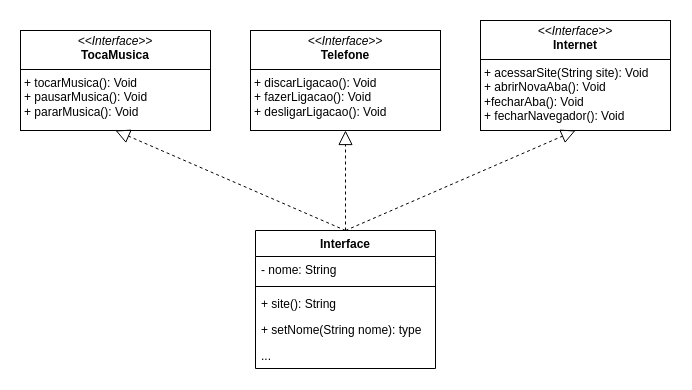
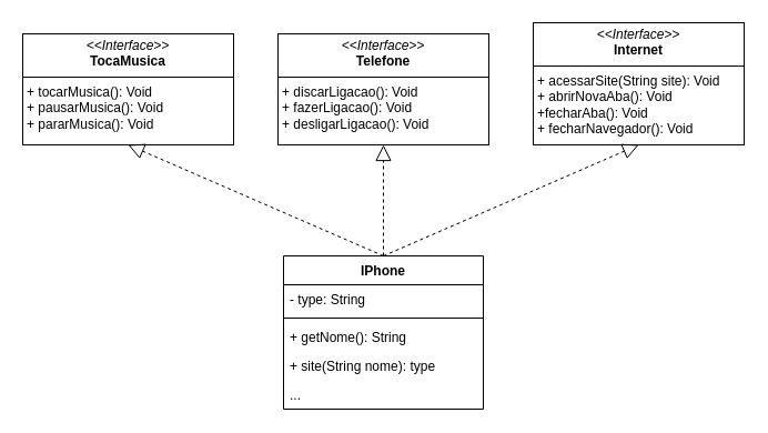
  <mxCell id="0" />
  <mxCell id="1" parent="0" />
  <mxCell id="2" value="&lt;p style=&quot;margin:0px;margin-top:4px;text-align:center;&quot;&gt;&lt;i&gt;&amp;lt;&amp;lt;Interface&amp;gt;&amp;gt;&lt;/i&gt;&lt;br&gt;&lt;b&gt;TocaMusica&lt;/b&gt;&lt;/p&gt;&lt;hr size=&quot;1&quot; style=&quot;border-style:solid;&quot;&gt;&lt;p style=&quot;margin:0px;margin-left:4px;&quot;&gt;+ tocarMusica(): Void&lt;br&gt;+ pausarMusica(): Void&lt;/p&gt;&lt;p style=&quot;margin:0px;margin-left:4px;&quot;&gt;+ pararMusica(): Void&lt;/p&gt;" style="verticalAlign=top;align=left;overflow=fill;html=1;whiteSpace=wrap;" vertex="1" parent="1"><mxGeometry x="20" y="30" width="190" height="100" as="geometry" /></mxCell>
  <mxCell id="3" value="&lt;p style=&quot;margin:0px;margin-top:4px;text-align:center;&quot;&gt;&lt;i&gt;&amp;lt;&amp;lt;Interface&amp;gt;&amp;gt;&lt;/i&gt;&lt;br&gt;&lt;b&gt;Telefone&lt;/b&gt;&lt;/p&gt;&lt;hr size=&quot;1&quot; style=&quot;border-style:solid;&quot;&gt;&lt;p style=&quot;margin:0px;margin-left:4px;&quot;&gt;+ discarLigacao(): Void&lt;br&gt;+ fazerLigacao(): Void&lt;/p&gt;&lt;p style=&quot;margin:0px;margin-left:4px;&quot;&gt;+ desligarLigacao(): Void&lt;/p&gt;" style="verticalAlign=top;align=left;overflow=fill;html=1;whiteSpace=wrap;" vertex="1" parent="1"><mxGeometry x="250" y="30" width="190" height="100" as="geometry" /></mxCell>
  <mxCell id="4" value="&lt;p style=&quot;margin:0px;margin-top:4px;text-align:center;&quot;&gt;&lt;i&gt;&amp;lt;&amp;lt;Interface&amp;gt;&amp;gt;&lt;/i&gt;&lt;br&gt;&lt;b&gt;Internet&lt;/b&gt;&lt;/p&gt;&lt;hr size=&quot;1&quot; style=&quot;border-style:solid;&quot;&gt;&lt;p style=&quot;margin:0px;margin-left:4px;&quot;&gt;+ acessarSite(String site): Void&lt;br&gt;+ abrirNovaAba(): Void&lt;/p&gt;&lt;p style=&quot;margin:0px;margin-left:4px;&quot;&gt;+fecharAba(): Void&lt;/p&gt;&lt;p style=&quot;margin:0px;margin-left:4px;&quot;&gt;+ fecharNavegador(): Void&lt;/p&gt;" style="verticalAlign=top;align=left;overflow=fill;html=1;whiteSpace=wrap;" vertex="1" parent="1"><mxGeometry x="480" y="20" width="190" height="110" as="geometry" /></mxCell>
- <mxCell id="5" value="Interface" style="swimlane;fontStyle=1;align=center;verticalAlign=top;childLayout=stackLayout;horizontal=1;startSize=26;horizontalStack=0;resizeParent=1;resizeParentMax=0;resizeLast=0;collapsible=1;marginBottom=0;whiteSpace=wrap;html=1;" vertex="1" parent="1"><mxGeometry x="255" y="230" width="180" height="138" as="geometry" /></mxCell>
- <mxCell id="6" value="- nome: String" style="text;strokeColor=none;fillColor=none;align=left;verticalAlign=top;spacingLeft=4;spacingRight=4;overflow=hidden;rotatable=0;points=[[0,0.5],[1,0.5]];portConstraint=eastwest;whiteSpace=wrap;html=1;" vertex="1" parent="5"><mxGeometry y="26" width="180" height="26" as="geometry" /></mxCell>
+ <mxCell id="5" value="IPhone" style="swimlane;fontStyle=1;align=center;verticalAlign=top;childLayout=stackLayout;horizontal=1;startSize=26;horizontalStack=0;resizeParent=1;resizeParentMax=0;resizeLast=0;collapsible=1;marginBottom=0;whiteSpace=wrap;html=1;" vertex="1" parent="1"><mxGeometry x="255" y="230" width="180" height="138" as="geometry" /></mxCell>
+ <mxCell id="6" value="- type: String" style="text;strokeColor=none;fillColor=none;align=left;verticalAlign=top;spacingLeft=4;spacingRight=4;overflow=hidden;rotatable=0;points=[[0,0.5],[1,0.5]];portConstraint=eastwest;whiteSpace=wrap;html=1;" vertex="1" parent="5"><mxGeometry y="26" width="180" height="26" as="geometry" /></mxCell>
  <mxCell id="7" value="" style="line;strokeWidth=1;fillColor=none;align=left;verticalAlign=middle;spacingTop=-1;spacingLeft=3;spacingRight=3;rotatable=0;labelPosition=right;points=[];portConstraint=eastwest;strokeColor=inherit;" vertex="1" parent="5"><mxGeometry y="52" width="180" height="8" as="geometry" /></mxCell>
- <mxCell id="8" value="+ site(): String" style="text;strokeColor=none;fillColor=none;align=left;verticalAlign=top;spacingLeft=4;spacingRight=4;overflow=hidden;rotatable=0;points=[[0,0.5],[1,0.5]];portConstraint=eastwest;whiteSpace=wrap;html=1;" vertex="1" parent="5"><mxGeometry y="60" width="180" height="26" as="geometry" /></mxCell>
- <mxCell id="9" value="+ setNome(String nome): type" style="text;strokeColor=none;fillColor=none;align=left;verticalAlign=top;spacingLeft=4;spacingRight=4;overflow=hidden;rotatable=0;points=[[0,0.5],[1,0.5]];portConstraint=eastwest;whiteSpace=wrap;html=1;" vertex="1" parent="5"><mxGeometry y="86" width="180" height="26" as="geometry" /></mxCell>
+ <mxCell id="8" value="+ getNome(): String" style="text;strokeColor=none;fillColor=none;align=left;verticalAlign=top;spacingLeft=4;spacingRight=4;overflow=hidden;rotatable=0;points=[[0,0.5],[1,0.5]];portConstraint=eastwest;whiteSpace=wrap;html=1;" vertex="1" parent="5"><mxGeometry y="60" width="180" height="26" as="geometry" /></mxCell>
+ <mxCell id="9" value="+ site(String nome): type" style="text;strokeColor=none;fillColor=none;align=left;verticalAlign=top;spacingLeft=4;spacingRight=4;overflow=hidden;rotatable=0;points=[[0,0.5],[1,0.5]];portConstraint=eastwest;whiteSpace=wrap;html=1;" vertex="1" parent="5"><mxGeometry y="86" width="180" height="26" as="geometry" /></mxCell>
  <mxCell id="10" value="..." style="text;strokeColor=none;fillColor=none;align=left;verticalAlign=top;spacingLeft=4;spacingRight=4;overflow=hidden;rotatable=0;points=[[0,0.5],[1,0.5]];portConstraint=eastwest;whiteSpace=wrap;html=1;" vertex="1" parent="5"><mxGeometry y="112" width="180" height="26" as="geometry" /></mxCell>
  <mxCell id="11" value="" style="endArrow=block;dashed=1;endFill=0;endSize=12;html=1;rounded=0;entryX=0.5;entryY=1;entryDx=0;entryDy=0;exitX=0.5;exitY=0;exitDx=0;exitDy=0;" edge="1" parent="1" source="5" target="2"><mxGeometry width="160" relative="1" as="geometry"><mxPoint x="110" y="190" as="sourcePoint" /><mxPoint x="270" y="190" as="targetPoint" /></mxGeometry></mxCell>
  <mxCell id="12" value="" style="endArrow=block;dashed=1;endFill=0;endSize=12;html=1;rounded=0;exitX=0.5;exitY=0;exitDx=0;exitDy=0;entryX=0.5;entryY=1;entryDx=0;entryDy=0;" edge="1" parent="1" source="5" target="3"><mxGeometry width="160" relative="1" as="geometry"><mxPoint x="330" y="180" as="sourcePoint" /><mxPoint x="490" y="180" as="targetPoint" /></mxGeometry></mxCell>
  <mxCell id="13" value="" style="endArrow=block;dashed=1;endFill=0;endSize=12;html=1;rounded=0;entryX=0.5;entryY=1;entryDx=0;entryDy=0;exitX=0.5;exitY=0;exitDx=0;exitDy=0;" edge="1" parent="1" source="5" target="4"><mxGeometry width="160" relative="1" as="geometry"><mxPoint x="370" y="190" as="sourcePoint" /><mxPoint x="530" y="190" as="targetPoint" /></mxGeometry></mxCell>
